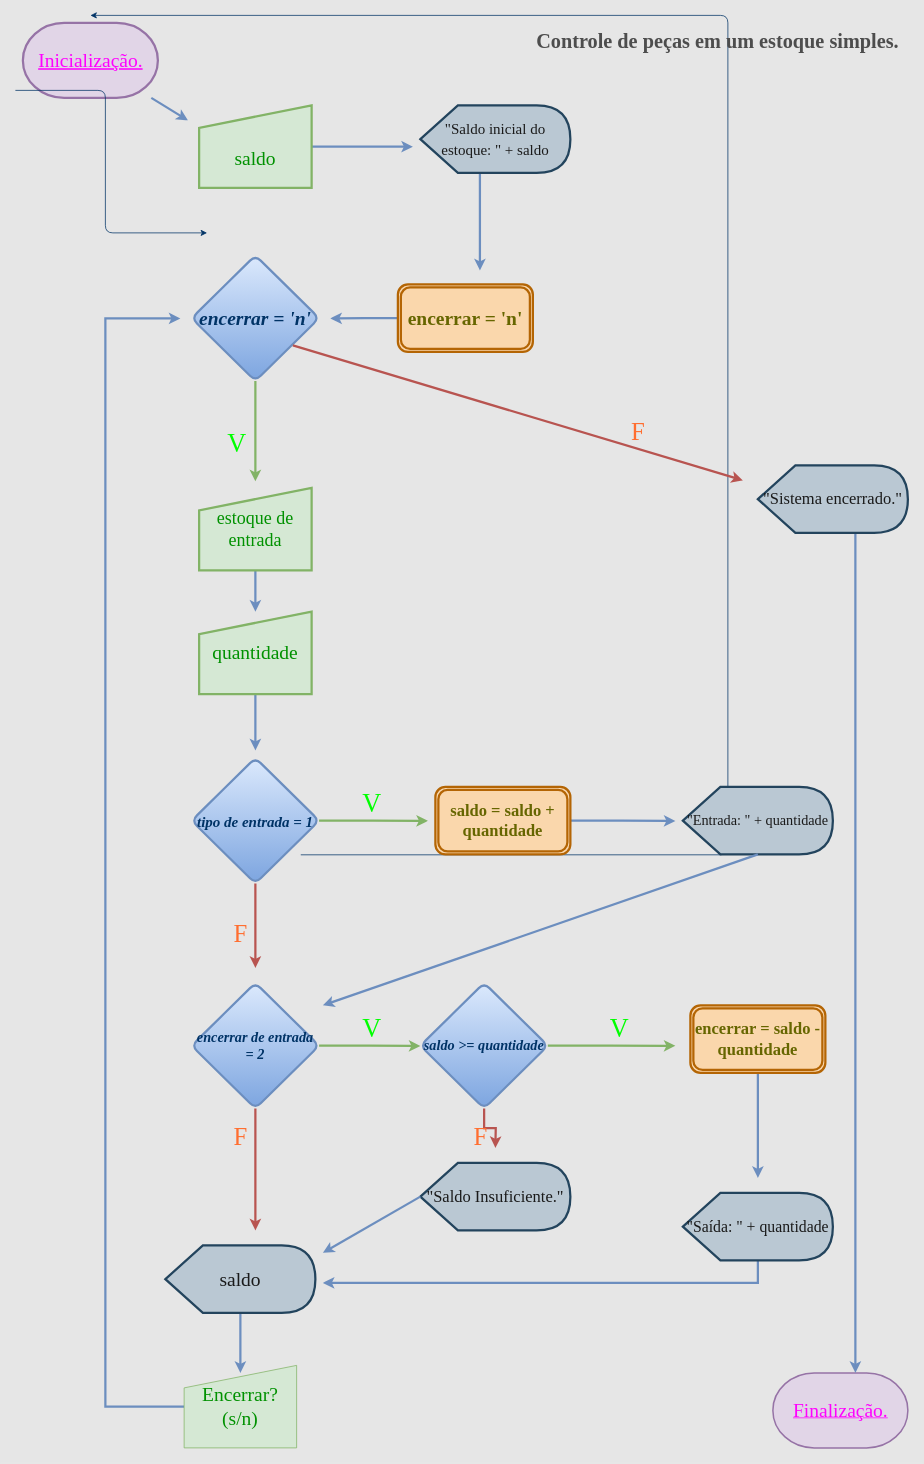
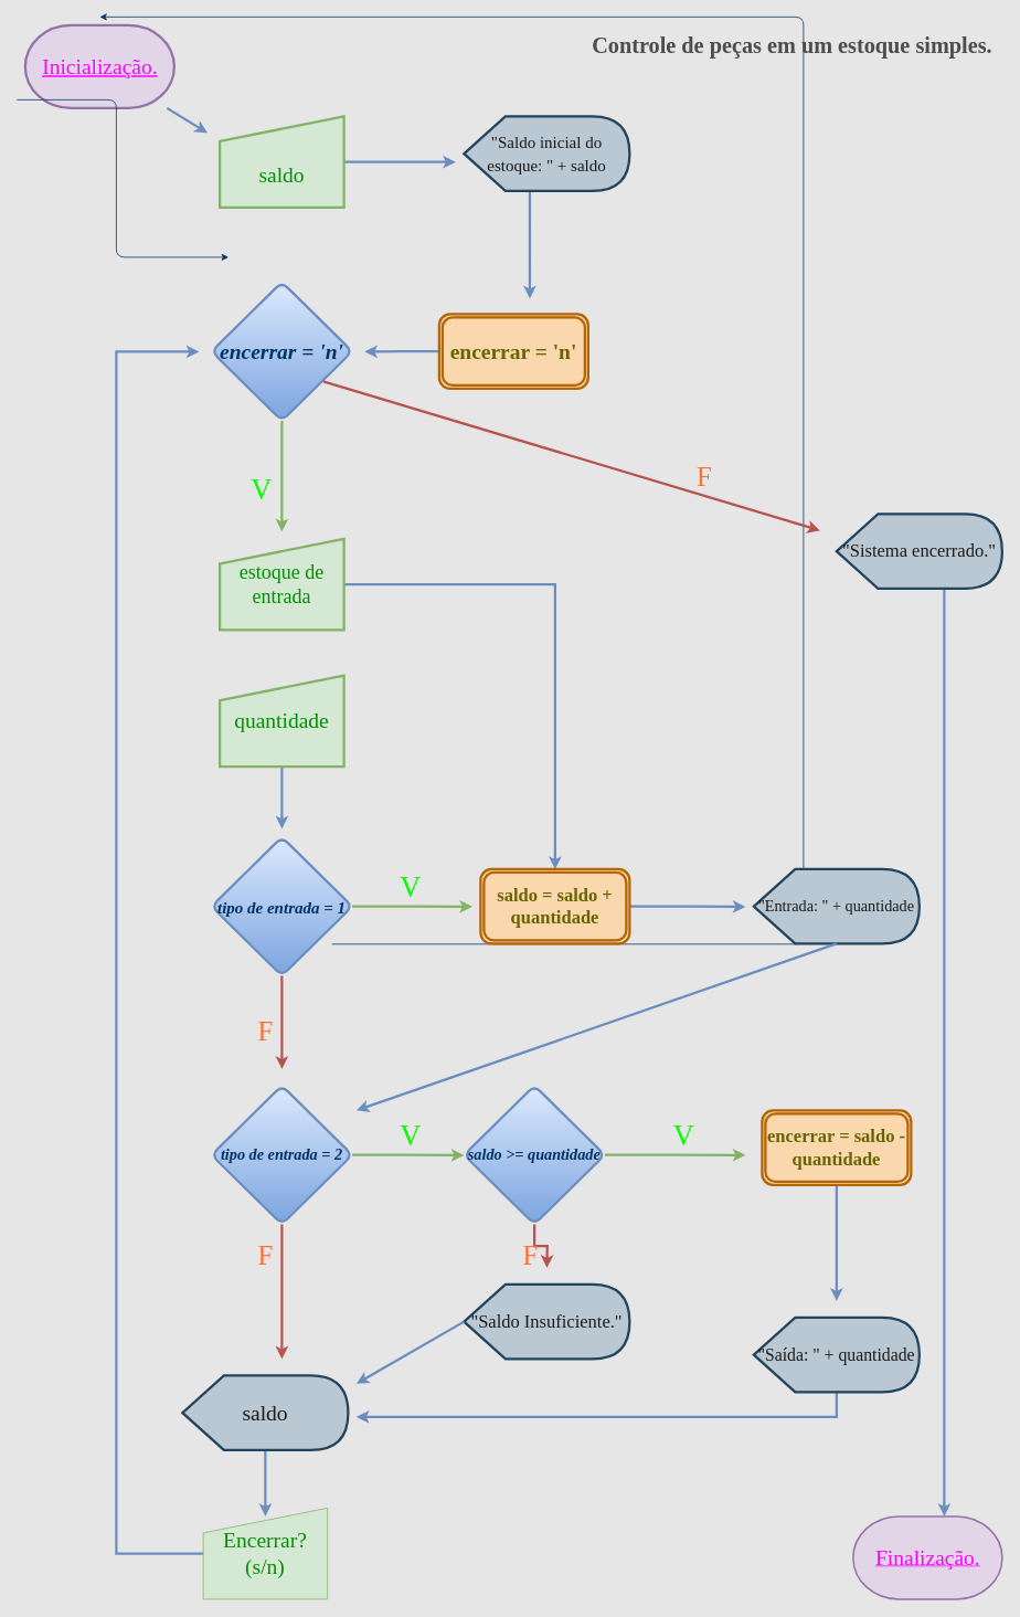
  <mxCell id="0" />
  <mxCell id="1" parent="0" />
  <mxCell id="2" value="&lt;font style=&quot;font-size: 26px;&quot;&gt;Inicialização.&lt;/font&gt;" style="shape=mxgraph.flowchart.terminator;strokeWidth=3;gradientDirection=north;fontStyle=4;html=1;fillColor=#e1d5e7;strokeColor=#9673a6;fontFamily=Times New Roman;fontSize=22;fontColor=#FF00FF;" parent="1" vertex="1"><mxGeometry x="30" y="30" width="180" height="100" as="geometry" /></mxCell>
  <mxCell id="3" style="fontStyle=1;strokeColor=#6c8ebf;strokeWidth=3;html=1;fontFamily=Times New Roman;fontSize=22;fillColor=#dae8fc;gradientColor=#7ea6e0;" parent="1" source="2" edge="1"><mxGeometry relative="1" as="geometry"><mxPoint x="250" y="160" as="targetPoint" /></mxGeometry></mxCell>
  <mxCell id="4" value="" style="edgeStyle=elbowEdgeStyle;elbow=horizontal;exitX=1;exitY=0.5;exitPerimeter=0;entryX=0.905;entryY=0.5;entryPerimeter=0;fontStyle=1;strokeColor=#003366;strokeWidth=1;html=1;" parent="1" edge="1"><mxGeometry width="100" height="100" as="geometry"><mxPoint x="400.5" y="1139.25" as="sourcePoint" /><mxPoint x="120" as="targetPoint" y="20" /><Array as="points"><mxPoint x="970" y="1340" /></Array></mxGeometry></mxCell>
  <mxCell id="5" value="" style="edgeStyle=elbowEdgeStyle;elbow=horizontal;exitX=0;exitY=0.5;exitPerimeter=0;entryX=0.095;entryY=0.5;entryPerimeter=0;fontStyle=1;strokeColor=#003366;strokeWidth=1;html=1;" parent="1" edge="1"><mxGeometry width="100" height="100" as="geometry"><mxPoint y="120" as="sourcePoint" x="20" /><mxPoint x="275.605" y="310" as="targetPoint" /><Array as="points"><mxPoint x="140" y="990" /></Array></mxGeometry></mxCell>
  <mxCell id="6" value="" style="edgeStyle=orthogonalEdgeStyle;rounded=0;orthogonalLoop=1;jettySize=auto;html=1;fontFamily=Times New Roman;fontSize=22;fillColor=#dae8fc;gradientColor=#7ea6e0;strokeColor=#6c8ebf;strokeWidth=3;" edge="1" parent="1" source="7"><mxGeometry relative="1" as="geometry"><mxPoint x="550" y="195" as="targetPoint" /></mxGeometry></mxCell>
  <mxCell id="7" value="&lt;font style=&quot;font-size: 26px;&quot;&gt;&lt;br style=&quot;font-size: 26px;&quot;&gt;saldo&lt;/font&gt;" style="shape=manualInput;whiteSpace=wrap;html=1;fillColor=#d5e8d4;strokeColor=#82b366;fontFamily=Times New Roman;fontSize=26;fontColor=#009100;strokeWidth=3;" vertex="1" parent="1"><mxGeometry x="265" y="140" width="150" height="110" as="geometry" /></mxCell>
  <mxCell id="8" value="" style="edgeStyle=orthogonalEdgeStyle;rounded=0;orthogonalLoop=1;jettySize=auto;html=1;fontFamily=Times New Roman;fontSize=22;fillColor=#dae8fc;gradientColor=#7ea6e0;strokeColor=#6c8ebf;strokeWidth=3;" edge="1" parent="1"><mxGeometry relative="1" as="geometry"><mxPoint x="639.38" y="230" as="sourcePoint" /><mxPoint x="639.38" y="360" as="targetPoint" /><Array as="points"><mxPoint x="639.38" y="295" /><mxPoint x="640.38" y="360" /></Array></mxGeometry></mxCell>
  <mxCell id="9" value="&lt;font style=&quot;font-size: 20px;&quot;&gt;&quot;Saldo inicial do estoque: &quot; + saldo&lt;/font&gt;" style="shape=display;whiteSpace=wrap;html=1;fillColor=#bac8d3;strokeColor=#23445d;fontFamily=Times New Roman;fontSize=22;fontStyle=0;align=center;fontColor=#1A1A1A;strokeWidth=3;" vertex="1" parent="1"><mxGeometry x="560" y="140" width="200" height="90" as="geometry" /></mxCell>
  <mxCell id="10" value="" style="edgeStyle=orthogonalEdgeStyle;rounded=0;orthogonalLoop=1;jettySize=auto;html=1;fillColor=#dae8fc;gradientColor=#7ea6e0;strokeColor=#6c8ebf;strokeWidth=3;" edge="1" parent="1" source="11"><mxGeometry relative="1" as="geometry"><mxPoint x="440" y="424" as="targetPoint" /></mxGeometry></mxCell>
  <mxCell id="11" value="&lt;font style=&quot;font-size: 26px;&quot;&gt;encerrar = 'n'&lt;/font&gt;" style="shape=ext;double=1;rounded=1;whiteSpace=wrap;html=1;fillColor=#fad7ac;strokeColor=#b46504;fontFamily=Times New Roman;fontSize=26;fontStyle=1;fontColor=#666600;strokeWidth=3;" vertex="1" parent="1"><mxGeometry x="530" y="378.75" width="180" height="90" as="geometry" /></mxCell>
  <mxCell id="12" value="" style="edgeStyle=orthogonalEdgeStyle;rounded=0;orthogonalLoop=1;jettySize=auto;html=1;fontFamily=Times New Roman;fillColor=#d5e8d4;gradientColor=#97d077;strokeColor=#82b366;strokeWidth=3;" edge="1" parent="1" source="13"><mxGeometry relative="1" as="geometry"><mxPoint x="340" y="641.25" as="targetPoint" /></mxGeometry></mxCell>
  <mxCell id="13" value="&lt;font color=&quot;#003366&quot; style=&quot;font-size: 26px;&quot;&gt;encerrar = 'n'&lt;/font&gt;" style="rhombus;whiteSpace=wrap;html=1;rounded=1;fillColor=#dae8fc;strokeColor=#6c8ebf;gradientColor=#7ea6e0;fontFamily=Times New Roman;fontStyle=3;fontSize=26;strokeWidth=3;" vertex="1" parent="1"><mxGeometry x="255" y="340" width="170" height="167.5" as="geometry" /></mxCell>
- <mxCell id="14" value="" style="edgeStyle=orthogonalEdgeStyle;rounded=0;orthogonalLoop=1;jettySize=auto;html=1;fontFamily=Times New Roman;fillColor=#dae8fc;gradientColor=#7ea6e0;strokeColor=#6c8ebf;strokeWidth=3;" edge="1" parent="1" source="15" target="17"><mxGeometry relative="1" as="geometry" /></mxCell>
+ <mxCell id="14" value="" style="edgeStyle=orthogonalEdgeStyle;rounded=0;orthogonalLoop=1;jettySize=auto;html=1;fontFamily=Times New Roman;fillColor=#dae8fc;gradientColor=#7ea6e0;strokeColor=#6c8ebf;strokeWidth=3;" edge="1" parent="1" source="15" target="22"><mxGeometry relative="1" as="geometry" /></mxCell>
  <mxCell id="15" value="&lt;font color=&quot;#009100&quot; style=&quot;font-size: 24px;&quot;&gt;estoque de entrada&lt;/font&gt;" style="shape=manualInput;whiteSpace=wrap;html=1;fillColor=#d5e8d4;strokeColor=#82b366;fontFamily=Times New Roman;fontColor=#00CC00;fontStyle=0;fontSize=24;strokeWidth=3;" vertex="1" parent="1"><mxGeometry x="265" y="650" width="150" height="110" as="geometry" /></mxCell>
  <mxCell id="16" value="" style="edgeStyle=orthogonalEdgeStyle;rounded=0;orthogonalLoop=1;jettySize=auto;html=1;fontFamily=Times New Roman;fillColor=#dae8fc;gradientColor=#7ea6e0;strokeColor=#6c8ebf;strokeWidth=3;" edge="1" parent="1" source="17"><mxGeometry relative="1" as="geometry"><mxPoint x="340" y="1000" as="targetPoint" /></mxGeometry></mxCell>
  <mxCell id="17" value="&lt;font style=&quot;font-size: 26px;&quot;&gt;quantidade&lt;/font&gt;" style="shape=manualInput;whiteSpace=wrap;html=1;fillColor=#d5e8d4;strokeColor=#82b366;fontFamily=Times New Roman;fontSize=26;fontColor=#009100;strokeWidth=3;" vertex="1" parent="1"><mxGeometry x="265" y="815" width="150" height="110" as="geometry" /></mxCell>
  <mxCell id="18" value="" style="edgeStyle=orthogonalEdgeStyle;rounded=0;orthogonalLoop=1;jettySize=auto;html=1;fontFamily=Times New Roman;fillColor=#d5e8d4;gradientColor=#97d077;strokeColor=#82b366;strokeWidth=3;" edge="1" parent="1" source="20"><mxGeometry relative="1" as="geometry"><mxPoint x="570" y="1094" as="targetPoint" /></mxGeometry></mxCell>
  <mxCell id="19" value="" style="edgeStyle=orthogonalEdgeStyle;rounded=0;orthogonalLoop=1;jettySize=auto;html=1;fontFamily=Times New Roman;fillColor=#f8cecc;gradientColor=#ea6b66;strokeColor=#b85450;strokeWidth=3;" edge="1" parent="1" source="20"><mxGeometry relative="1" as="geometry"><mxPoint x="340" y="1290" as="targetPoint" /></mxGeometry></mxCell>
  <mxCell id="20" value="&lt;font style=&quot;font-size: 20px;&quot;&gt;tipo de entrada = 1&lt;/font&gt;" style="rhombus;whiteSpace=wrap;html=1;rounded=1;fillColor=#dae8fc;gradientColor=#7ea6e0;strokeColor=#6c8ebf;fontFamily=Times New Roman;fontStyle=3;fontColor=#003366;strokeWidth=3;" vertex="1" parent="1"><mxGeometry x="255" y="1010" width="170" height="167.5" as="geometry" /></mxCell>
  <mxCell id="21" value="" style="edgeStyle=orthogonalEdgeStyle;rounded=0;orthogonalLoop=1;jettySize=auto;html=1;fontFamily=Times New Roman;fillColor=#dae8fc;gradientColor=#7ea6e0;strokeColor=#6c8ebf;strokeWidth=3;" edge="1" parent="1" source="22"><mxGeometry relative="1" as="geometry"><mxPoint x="900" y="1094" as="targetPoint" /></mxGeometry></mxCell>
  <mxCell id="22" value="&lt;font style=&quot;font-size: 22px;&quot;&gt;&lt;font style=&quot;font-size: 22px;&quot;&gt;saldo = saldo + quantidade&lt;/font&gt;&lt;br style=&quot;font-size: 22px;&quot;&gt;&lt;/font&gt;" style="shape=ext;double=1;rounded=1;whiteSpace=wrap;html=1;fillColor=#fad7ac;strokeColor=#b46504;fontFamily=Times New Roman;fontStyle=1;align=center;horizontal=1;verticalAlign=middle;fontColor=#666600;fontSize=22;strokeWidth=3;" vertex="1" parent="1"><mxGeometry x="580" y="1048.75" width="180" height="90" as="geometry" /></mxCell>
  <mxCell id="23" value="&lt;font style=&quot;font-size: 19px;&quot;&gt;&quot;Entrada: &quot; + quantidade&lt;/font&gt;" style="shape=display;whiteSpace=wrap;html=1;fillColor=#bac8d3;strokeColor=#23445d;fontFamily=Times New Roman;align=center;fontColor=#1A1A1A;fontSize=19;strokeWidth=3;" vertex="1" parent="1"><mxGeometry x="910" y="1048.75" width="200" height="90" as="geometry" /></mxCell>
  <mxCell id="24" value="&lt;font style=&quot;font-size: 35px;&quot;&gt;V&lt;/font&gt;" style="text;html=1;align=center;verticalAlign=middle;resizable=0;points=[];autosize=1;strokeColor=none;fillColor=none;fontFamily=Times New Roman;fontColor=#00FF00;strokeWidth=3;" vertex="1" parent="1"><mxGeometry x="290" y="560" width="50" height="60" as="geometry" /></mxCell>
  <mxCell id="25" value="&lt;font style=&quot;font-size: 33px;&quot;&gt;F&lt;/font&gt;" style="text;html=1;align=center;verticalAlign=middle;resizable=0;points=[];autosize=1;strokeColor=none;fillColor=none;fontFamily=Times New Roman;fontColor=#FF6E30;strokeWidth=3;" vertex="1" parent="1"><mxGeometry x="830" y="550" width="40" height="50" as="geometry" /></mxCell>
  <mxCell id="26" value="" style="edgeStyle=orthogonalEdgeStyle;rounded=0;orthogonalLoop=1;jettySize=auto;html=1;fontFamily=Times New Roman;fillColor=#d5e8d4;gradientColor=#97d077;strokeColor=#82b366;strokeWidth=3;" edge="1" parent="1" source="28"><mxGeometry relative="1" as="geometry"><mxPoint x="560" y="1394" as="targetPoint" /></mxGeometry></mxCell>
  <mxCell id="27" value="" style="edgeStyle=orthogonalEdgeStyle;rounded=0;orthogonalLoop=1;jettySize=auto;html=1;fontFamily=Times New Roman;fillColor=#f8cecc;gradientColor=#ea6b66;strokeColor=#b85450;strokeWidth=3;" edge="1" parent="1" source="28"><mxGeometry relative="1" as="geometry"><mxPoint x="340" y="1640" as="targetPoint" /></mxGeometry></mxCell>
- <mxCell id="28" value="&lt;font style=&quot;font-size: 19px;&quot;&gt;encerrar de entrada = 2&lt;/font&gt;" style="rhombus;whiteSpace=wrap;html=1;rounded=1;fillColor=#dae8fc;gradientColor=#7ea6e0;strokeColor=#6c8ebf;fontFamily=Times New Roman;fontStyle=3;fontColor=#003366;strokeWidth=3;" vertex="1" parent="1"><mxGeometry x="255" y="1310" width="170" height="167.5" as="geometry" /></mxCell>
+ <mxCell id="28" value="&lt;font style=&quot;font-size: 19px;&quot;&gt;tipo de entrada = 2&lt;/font&gt;" style="rhombus;whiteSpace=wrap;html=1;rounded=1;fillColor=#dae8fc;gradientColor=#7ea6e0;strokeColor=#6c8ebf;fontFamily=Times New Roman;fontStyle=3;fontColor=#003366;strokeWidth=3;" vertex="1" parent="1"><mxGeometry x="255" y="1310" width="170" height="167.5" as="geometry" /></mxCell>
  <mxCell id="29" value="&lt;font style=&quot;font-size: 35px;&quot;&gt;V&lt;/font&gt;" style="text;html=1;align=center;verticalAlign=middle;resizable=0;points=[];autosize=1;strokeColor=none;fillColor=none;fontFamily=Times New Roman;fontColor=#00FF00;strokeWidth=3;" vertex="1" parent="1"><mxGeometry x="470" y="1040" width="50" height="60" as="geometry" /></mxCell>
  <mxCell id="30" value="&lt;font style=&quot;font-size: 33px;&quot;&gt;F&lt;/font&gt;" style="text;html=1;align=center;verticalAlign=middle;resizable=0;points=[];autosize=1;strokeColor=none;fillColor=none;fontFamily=Times New Roman;fontColor=#FF6E30;strokeWidth=3;" vertex="1" parent="1"><mxGeometry x="300" y="1220" width="40" height="50" as="geometry" /></mxCell>
  <mxCell id="31" value="&lt;font style=&quot;font-size: 26px;&quot;&gt;Finalização.&lt;/font&gt;" style="shape=mxgraph.flowchart.terminator;strokeWidth=2;gradientDirection=north;fontStyle=4;html=1;fillColor=#e1d5e7;strokeColor=#9673a6;fontFamily=Times New Roman;fontColor=#FF00FF;" vertex="1" parent="1"><mxGeometry x="1030" y="1830" width="180" height="100" as="geometry" /></mxCell>
  <mxCell id="32" value="" style="edgeStyle=orthogonalEdgeStyle;rounded=0;orthogonalLoop=1;jettySize=auto;html=1;fontFamily=Times New Roman;fillColor=#d5e8d4;gradientColor=#97d077;strokeColor=#82b366;strokeWidth=3;" edge="1" parent="1" source="34"><mxGeometry relative="1" as="geometry"><mxPoint x="900" y="1394" as="targetPoint" /></mxGeometry></mxCell>
  <mxCell id="33" value="" style="edgeStyle=orthogonalEdgeStyle;rounded=0;orthogonalLoop=1;jettySize=auto;html=1;fontFamily=Times New Roman;fillColor=#f8cecc;gradientColor=#ea6b66;strokeColor=#b85450;strokeWidth=3;" edge="1" parent="1" source="34"><mxGeometry relative="1" as="geometry"><mxPoint x="660" y="1530" as="targetPoint" /></mxGeometry></mxCell>
  <mxCell id="34" value="&lt;font style=&quot;font-size: 19px;&quot;&gt;saldo &amp;gt;= quantidade&lt;/font&gt;" style="rhombus;whiteSpace=wrap;html=1;rounded=1;fillColor=#dae8fc;gradientColor=#7ea6e0;strokeColor=#6c8ebf;fontFamily=Times New Roman;fontStyle=3;fontColor=#003366;strokeWidth=3;fontSize=19;" vertex="1" parent="1"><mxGeometry x="560" y="1310" width="170" height="167.5" as="geometry" /></mxCell>
  <mxCell id="35" value="" style="edgeStyle=orthogonalEdgeStyle;rounded=0;orthogonalLoop=1;jettySize=auto;html=1;fontFamily=Times New Roman;fillColor=#dae8fc;gradientColor=#7ea6e0;strokeColor=#6c8ebf;strokeWidth=3;" edge="1" parent="1" source="36"><mxGeometry relative="1" as="geometry"><mxPoint x="1010" y="1570" as="targetPoint" /></mxGeometry></mxCell>
  <mxCell id="36" value="&lt;font style=&quot;font-size: 22px;&quot;&gt;&lt;font style=&quot;font-size: 22px;&quot;&gt;encerrar = saldo - quantidade&lt;/font&gt;&lt;br style=&quot;font-size: 22px;&quot;&gt;&lt;/font&gt;" style="shape=ext;double=1;rounded=1;whiteSpace=wrap;html=1;fillColor=#fad7ac;strokeColor=#b46504;fontFamily=Times New Roman;fontStyle=1;fontColor=#666600;fontSize=22;strokeWidth=3;" vertex="1" parent="1"><mxGeometry x="920" y="1340" width="180" height="90" as="geometry" /></mxCell>
  <mxCell id="37" value="" style="edgeStyle=orthogonalEdgeStyle;rounded=0;orthogonalLoop=1;jettySize=auto;html=1;fontFamily=Times New Roman;fillColor=#dae8fc;gradientColor=#7ea6e0;strokeColor=#6c8ebf;strokeWidth=3;" edge="1" parent="1" source="38"><mxGeometry relative="1" as="geometry"><mxPoint x="430" y="1710" as="targetPoint" /><Array as="points"><mxPoint x="1010" y="1710" /></Array></mxGeometry></mxCell>
  <mxCell id="38" value="&lt;font style=&quot;font-size: 21px;&quot;&gt;&quot;Saída: &quot; + quantidade&lt;/font&gt;" style="shape=display;whiteSpace=wrap;html=1;fillColor=#bac8d3;strokeColor=#23445d;fontFamily=Times New Roman;align=center;fontColor=#1A1A1A;strokeWidth=3;" vertex="1" parent="1"><mxGeometry x="910" y="1590" width="200" height="90" as="geometry" /></mxCell>
  <mxCell id="39" value="&lt;font style=&quot;font-size: 22px;&quot;&gt;&quot;Saldo Insuficiente.&quot;&lt;/font&gt;" style="shape=display;whiteSpace=wrap;html=1;fillColor=#bac8d3;strokeColor=#23445d;fontFamily=Times New Roman;align=center;fontColor=#1A1A1A;strokeWidth=3;" vertex="1" parent="1"><mxGeometry x="560" y="1550" width="200" height="90" as="geometry" /></mxCell>
  <mxCell id="40" value="&lt;font style=&quot;font-size: 35px;&quot;&gt;V&lt;/font&gt;" style="text;html=1;align=center;verticalAlign=middle;resizable=0;points=[];autosize=1;strokeColor=none;fillColor=none;fontFamily=Times New Roman;fontColor=#00FF00;strokeWidth=3;" vertex="1" parent="1"><mxGeometry x="470" y="1340" width="50" height="60" as="geometry" /></mxCell>
  <mxCell id="41" value="&lt;font style=&quot;font-size: 35px;&quot;&gt;V&lt;/font&gt;" style="text;html=1;align=center;verticalAlign=middle;resizable=0;points=[];autosize=1;strokeColor=none;fillColor=none;fontFamily=Times New Roman;fontColor=#00FF00;strokeWidth=3;" vertex="1" parent="1"><mxGeometry x="800" y="1340" width="50" height="60" as="geometry" /></mxCell>
  <mxCell id="42" value="&lt;font style=&quot;font-size: 33px;&quot;&gt;F&lt;/font&gt;" style="text;html=1;align=center;verticalAlign=middle;resizable=0;points=[];autosize=1;strokeColor=none;fillColor=none;fontFamily=Times New Roman;fontColor=#FF6E30;strokeWidth=3;" vertex="1" parent="1"><mxGeometry x="620" y="1490" width="40" height="50" as="geometry" /></mxCell>
  <mxCell id="43" value="&lt;font style=&quot;font-size: 33px;&quot;&gt;F&lt;/font&gt;" style="text;html=1;align=center;verticalAlign=middle;resizable=0;points=[];autosize=1;strokeColor=none;fillColor=none;fontFamily=Times New Roman;fontColor=#FF6E30;strokeWidth=3;" vertex="1" parent="1"><mxGeometry x="300" y="1490" width="40" height="50" as="geometry" /></mxCell>
  <mxCell id="44" value="" style="edgeStyle=orthogonalEdgeStyle;rounded=0;orthogonalLoop=1;jettySize=auto;html=1;fontFamily=Times New Roman;fillColor=#dae8fc;gradientColor=#7ea6e0;strokeColor=#6c8ebf;strokeWidth=3;" edge="1" parent="1" source="45"><mxGeometry relative="1" as="geometry"><mxPoint x="320" y="1830" as="targetPoint" /></mxGeometry></mxCell>
  <mxCell id="45" value="&lt;font style=&quot;font-size: 26px;&quot;&gt;saldo&lt;/font&gt;" style="shape=display;whiteSpace=wrap;html=1;fillColor=#bac8d3;strokeColor=#23445d;fontFamily=Times New Roman;align=center;fontColor=#1A1A1A;fontSize=26;strokeWidth=3;" vertex="1" parent="1"><mxGeometry x="220" y="1660" width="200" height="90" as="geometry" /></mxCell>
  <mxCell id="46" value="" style="edgeStyle=orthogonalEdgeStyle;rounded=0;orthogonalLoop=1;jettySize=auto;html=1;fillColor=#dae8fc;gradientColor=#7ea6e0;strokeColor=#6c8ebf;strokeWidth=3;" edge="1" parent="1" source="47"><mxGeometry relative="1" as="geometry"><mxPoint x="240" y="424" as="targetPoint" /><Array as="points"><mxPoint x="140" y="1875" /><mxPoint x="140" y="424" /></Array></mxGeometry></mxCell>
  <mxCell id="47" value="&lt;font style=&quot;font-size: 26px;&quot;&gt;Encerrar?(s/n)&lt;/font&gt;" style="shape=manualInput;whiteSpace=wrap;html=1;fillColor=#d5e8d4;strokeColor=#82b366;fontFamily=Times New Roman;fontSize=26;fontColor=#009100;" vertex="1" parent="1"><mxGeometry x="245" y="1820" width="150" height="110" as="geometry" /></mxCell>
  <mxCell id="48" value="" style="edgeStyle=orthogonalEdgeStyle;rounded=0;orthogonalLoop=1;jettySize=auto;html=1;fillColor=#dae8fc;gradientColor=#7ea6e0;strokeColor=#6c8ebf;strokeWidth=3;" edge="1" parent="1" source="49"><mxGeometry relative="1" as="geometry"><mxPoint x="1140" y="1830" as="targetPoint" /><Array as="points"><mxPoint x="1140" y="1780" /></Array></mxGeometry></mxCell>
  <mxCell id="49" value="&lt;font style=&quot;font-size: 22px;&quot;&gt;&quot;Sistema encerrado.&quot;&lt;/font&gt;" style="shape=display;whiteSpace=wrap;html=1;fillColor=#bac8d3;strokeColor=#23445d;fontFamily=Times New Roman;align=center;fontColor=#1A1A1A;fontSize=22;strokeWidth=3;" vertex="1" parent="1"><mxGeometry x="1010" y="620" width="200" height="90" as="geometry" /></mxCell>
  <mxCell id="50" value="&lt;font color=&quot;#4d4d4d&quot; style=&quot;font-size: 27px;&quot;&gt;Controle de peças em um estoque simples.&lt;/font&gt;" style="text;html=1;align=center;verticalAlign=middle;resizable=0;points=[];autosize=1;strokeColor=none;fillColor=none;fontStyle=1;fontFamily=Times New Roman;flipH=1;flipV=0;rotation=0;" vertex="1" parent="1"><mxGeometry x="705" y="33" width="501" height="44" as="geometry" /></mxCell>
  <mxCell id="51" style="fontStyle=1;strokeColor=#b85450;strokeWidth=3;html=1;fontFamily=Times New Roman;fontSize=22;fillColor=#f8cecc;gradientColor=#ea6b66;" edge="1" parent="1"><mxGeometry relative="1" as="geometry"><mxPoint x="390" y="460" as="sourcePoint" /><mxPoint x="990" y="640" as="targetPoint" /></mxGeometry></mxCell>
  <mxCell id="52" style="fontStyle=1;strokeColor=#6c8ebf;strokeWidth=3;html=1;fontFamily=Times New Roman;fontSize=22;fillColor=#dae8fc;gradientColor=#7ea6e0;" edge="1" parent="1"><mxGeometry relative="1" as="geometry"><mxPoint x="1010" y="1138.75" as="sourcePoint" /><mxPoint x="430" y="1340" as="targetPoint" /></mxGeometry></mxCell>
  <mxCell id="53" style="fontStyle=1;strokeColor=#6c8ebf;strokeWidth=3;html=1;fontFamily=Times New Roman;fontSize=22;exitX=0;exitY=0.5;exitDx=0;exitDy=0;exitPerimeter=0;fillColor=#dae8fc;gradientColor=#7ea6e0;" edge="1" parent="1" source="39"><mxGeometry relative="1" as="geometry"><mxPoint x="550" y="1640" as="sourcePoint" /><mxPoint x="430" y="1670" as="targetPoint" /></mxGeometry></mxCell>
